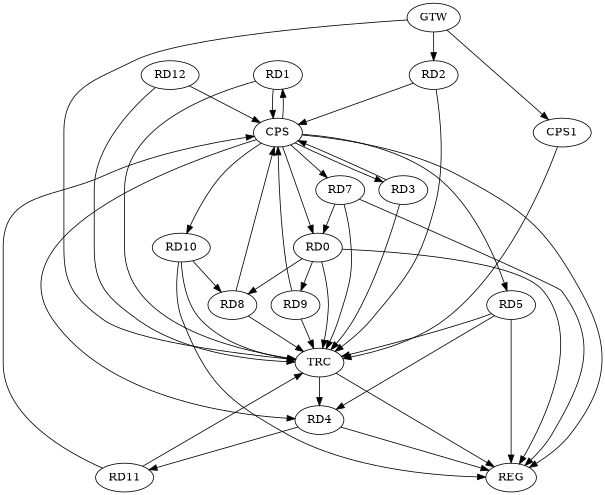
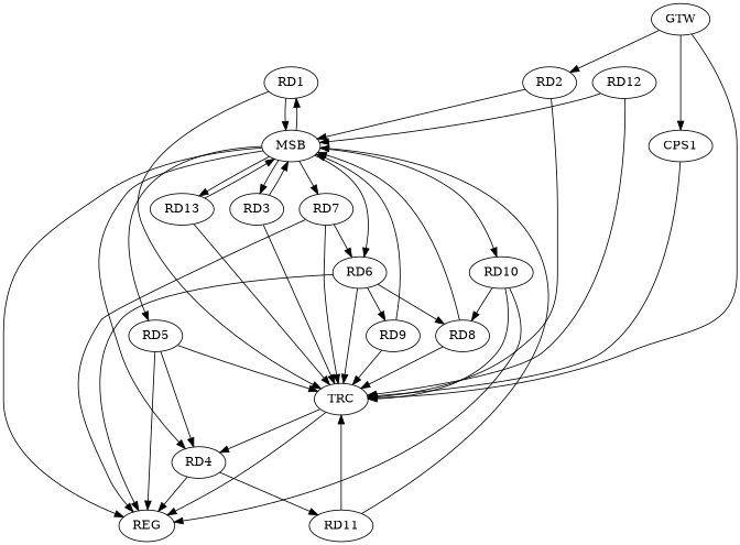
  strict digraph {
    n1 [label=RD1]
-   n2 [label=CPS]
+   n2 [label=MSB]
    n3 [label=TRC]
    n4 [label=RD3]
    n5 [label=RD4]
    n6 [label=REG]
    n7 [label=RD5]
-   n8 [label=RD0]
+   n8 [label=RD6]
    n9 [label=RD7]
    n10 [label=RD10]
+   n11 [label=RD13]
    n12 [label=RD2]
    n13 [label=RD11]
    n14 [label=RD8]
    n15 [label=RD9]
    n16 [label=RD12]
    n17 [label=CPS1]
    n18 [label=GTW]
    n1 -> n2
    n1 -> n3
    n2 -> n1
    n2 -> n4
    n2 -> n5
    n2 -> n6
    n2 -> n7
    n2 -> n8
    n2 -> n9
    n2 -> n10
+   n2 -> n11
    n3 -> n5
    n3 -> n6
    n4 -> n2
    n4 -> n3
    n5 -> n6
    n5 -> n13
    n7 -> n3
    n7 -> n5
    n7 -> n6
    n8 -> n3
    n8 -> n6
    n8 -> n14
    n8 -> n15
    n9 -> n3
    n9 -> n6
    n9 -> n8
    n10 -> n3
    n10 -> n6
    n10 -> n14
+   n11 -> n2
+   n11 -> n3
    n12 -> n2
    n12 -> n3
    n13 -> n2
    n13 -> n3
    n14 -> n2
    n14 -> n3
    n15 -> n2
    n15 -> n3
    n16 -> n2
    n16 -> n3
    n17 -> n3
    n18 -> n3
    n18 -> n12
    n18 -> n17
  }
